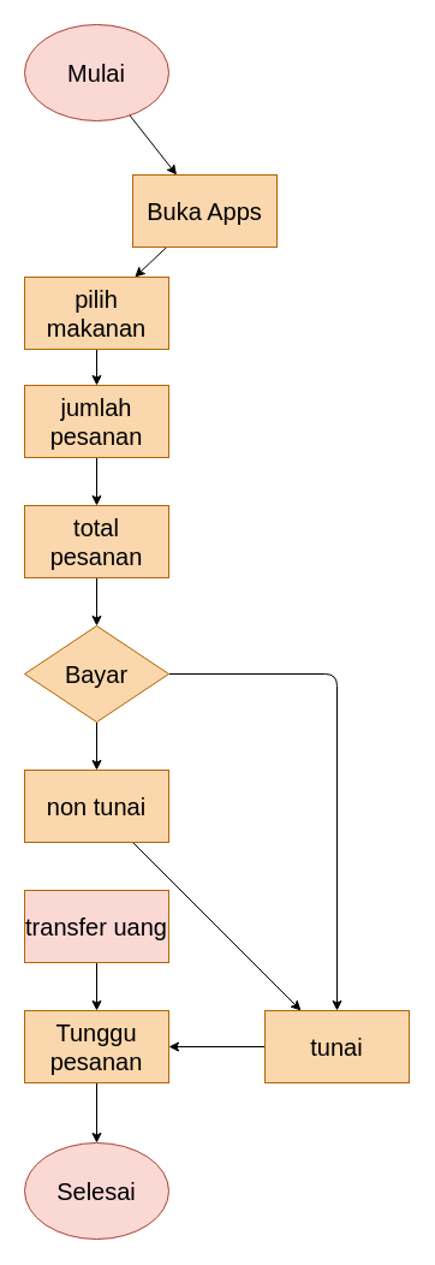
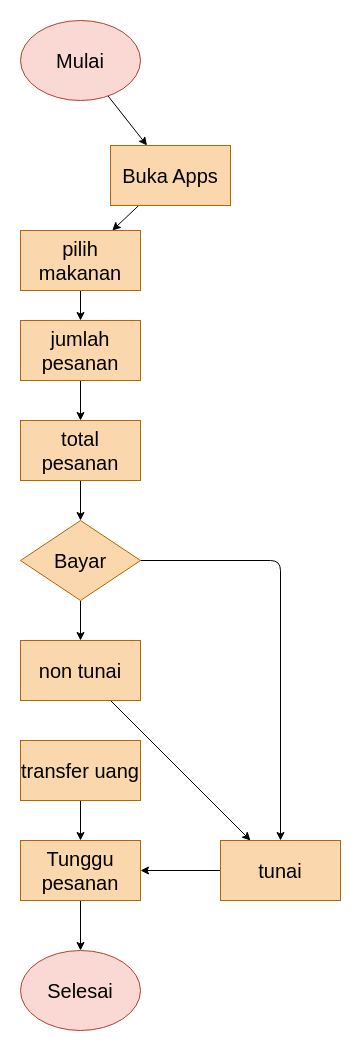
  <mxCell id="0" />
  <mxCell id="1" parent="0" />
  <mxCell id="2" value="" style="edgeStyle=none;html=1;" edge="1" parent="1" source="3" target="5"><mxGeometry relative="1" as="geometry" /></mxCell>
  <mxCell id="3" value="Mulai" style="ellipse;whiteSpace=wrap;html=1;fillColor=#fad9d5;strokeColor=#ae4132;fontSize=20;fontColor=#000000;" vertex="1" parent="1"><mxGeometry x="20" width="120" height="80" as="geometry" y="20" /></mxCell>
  <mxCell id="4" value="" style="edgeStyle=none;html=1;" edge="1" parent="1" source="5" target="7"><mxGeometry relative="1" as="geometry" /></mxCell>
  <mxCell id="5" value="Buka Apps" style="rounded=0;whiteSpace=wrap;html=1;fillColor=#fad7ac;strokeColor=#b46504;fontSize=20;fontColor=#000000;" vertex="1" parent="1"><mxGeometry x="110" y="145" width="120" height="60" as="geometry" /></mxCell>
  <mxCell id="6" value="" style="edgeStyle=none;html=1;" edge="1" parent="1" source="7" target="9"><mxGeometry relative="1" as="geometry" /></mxCell>
  <mxCell id="7" value="pilih makanan" style="rounded=0;whiteSpace=wrap;html=1;fillColor=#fad7ac;strokeColor=#b46504;fontSize=20;fontColor=#000000;" vertex="1" parent="1"><mxGeometry x="20" y="230" width="120" height="60" as="geometry" /></mxCell>
  <mxCell id="8" value="" style="edgeStyle=none;html=1;" edge="1" parent="1" source="9" target="11"><mxGeometry relative="1" as="geometry" /></mxCell>
  <mxCell id="9" value="jumlah pesanan" style="rounded=0;whiteSpace=wrap;html=1;fillColor=#fad7ac;strokeColor=#b46504;fontColor=#000000;fontSize=20;" vertex="1" parent="1"><mxGeometry x="20" y="320" width="120" height="60" as="geometry" /></mxCell>
  <mxCell id="10" value="" style="edgeStyle=none;html=1;" edge="1" parent="1" source="11" target="14"><mxGeometry relative="1" as="geometry" /></mxCell>
  <mxCell id="11" value="total pesanan" style="rounded=0;whiteSpace=wrap;html=1;fillColor=#fad7ac;strokeColor=#b46504;fontSize=20;fontColor=#000000;" vertex="1" parent="1"><mxGeometry x="20" y="420" width="120" height="60" as="geometry" /></mxCell>
  <mxCell id="12" value="" style="edgeStyle=none;html=1;" edge="1" parent="1" source="14" target="16"><mxGeometry relative="1" as="geometry" /></mxCell>
  <mxCell id="13" value="" style="edgeStyle=none;html=1;exitX=1;exitY=0.5;exitDx=0;exitDy=0;" edge="1" parent="1" source="14" target="23"><mxGeometry relative="1" as="geometry"><Array as="points"><mxPoint x="280" y="560" /></Array></mxGeometry></mxCell>
  <mxCell id="14" value="Bayar" style="rhombus;whiteSpace=wrap;html=1;fillColor=#fad7ac;strokeColor=#b46504;fontSize=20;fontColor=#000000;" vertex="1" parent="1"><mxGeometry x="20" y="520" width="120" height="80" as="geometry" /></mxCell>
  <mxCell id="15" value="" style="edgeStyle=none;html=1;" edge="1" parent="1" source="16" target="23"><mxGeometry relative="1" as="geometry" /></mxCell>
  <mxCell id="16" value="non tunai" style="rounded=0;whiteSpace=wrap;html=1;fillColor=#fad7ac;strokeColor=#b46504;fontSize=20;fontColor=#000000;" vertex="1" parent="1"><mxGeometry x="20" y="640" width="120" height="60" as="geometry" /></mxCell>
  <mxCell id="17" value="" style="edgeStyle=none;html=1;" edge="1" parent="1" source="18" target="20"><mxGeometry relative="1" as="geometry" /></mxCell>
- <mxCell id="18" value="transfer uang" style="rounded=0;whiteSpace=wrap;html=1;fillColor=#fad9d5;strokeColor=#b46504;labelBackgroundColor=none;fontSize=20;fontColor=#000000;" vertex="1" parent="1"><mxGeometry x="20" y="740" width="120" height="60" as="geometry" /></mxCell>
+ <mxCell id="18" value="transfer uang" style="rounded=0;whiteSpace=wrap;html=1;fillColor=#fad7ac;strokeColor=#b46504;labelBackgroundColor=none;fontSize=20;fontColor=#000000;" vertex="1" parent="1"><mxGeometry x="20" y="740" width="120" height="60" as="geometry" /></mxCell>
  <mxCell id="19" value="" style="edgeStyle=none;html=1;" edge="1" parent="1" source="20" target="21"><mxGeometry relative="1" as="geometry" /></mxCell>
  <mxCell id="20" value="Tunggu pesanan" style="rounded=0;whiteSpace=wrap;html=1;fontSize=20;fillColor=#fad7ac;strokeColor=#b46504;fontColor=#000000;" vertex="1" parent="1"><mxGeometry x="20" y="840" width="120" height="60" as="geometry" /></mxCell>
  <mxCell id="21" value="Selesai" style="ellipse;whiteSpace=wrap;html=1;fillColor=#fad9d5;strokeColor=#ae4132;fontColor=#000000;fontSize=20;" vertex="1" parent="1"><mxGeometry x="20" y="950" width="120" height="80" as="geometry" /></mxCell>
  <mxCell id="22" value="" style="edgeStyle=none;html=1;" edge="1" parent="1" source="23" target="20"><mxGeometry relative="1" as="geometry" /></mxCell>
  <mxCell id="23" value="tunai" style="rounded=0;whiteSpace=wrap;html=1;fontSize=20;fillColor=#fad7ac;strokeColor=#b46504;fontColor=#000000;" vertex="1" parent="1"><mxGeometry x="220" y="840" width="120" height="60" as="geometry" /></mxCell>
